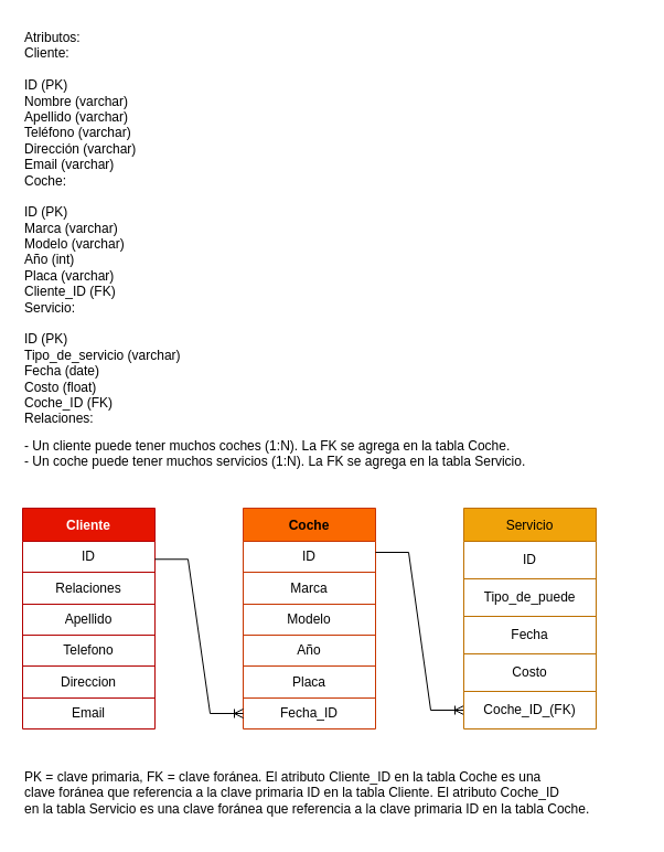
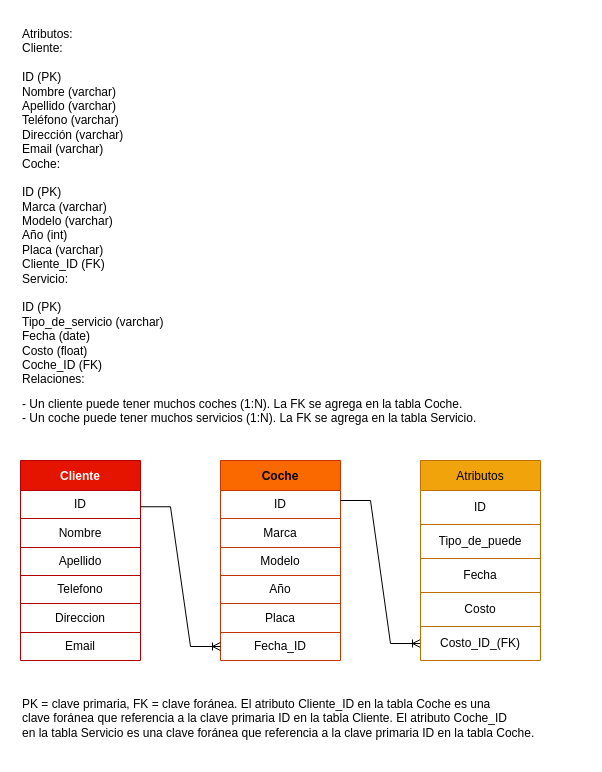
  <mxCell id="0" />
  <mxCell id="1" parent="0" />
  <mxCell id="2" value="Cliente" style="shape=table;startSize=30;container=1;collapsible=0;childLayout=tableLayout;fillColor=#e51400;fontColor=#ffffff;strokeColor=#B20000;fontStyle=1" vertex="1" parent="1"><mxGeometry x="20" y="460" width="120" height="200" as="geometry" /></mxCell>
  <mxCell id="3" value="" style="shape=tableRow;horizontal=0;startSize=0;swimlaneHead=0;swimlaneBody=0;top=0;left=0;bottom=0;right=0;collapsible=0;dropTarget=0;fillColor=none;points=[[0,0.5],[1,0.5]];portConstraint=eastwest;" vertex="1" parent="2"><mxGeometry y="30" width="120" height="28" as="geometry" /></mxCell>
  <mxCell id="4" value="ID" style="shape=partialRectangle;html=1;whiteSpace=wrap;connectable=0;overflow=hidden;fillColor=none;top=0;left=0;bottom=0;right=0;pointerEvents=1;" vertex="1" parent="3"><mxGeometry width="120" height="28" as="geometry"><mxRectangle width="120" height="28" as="alternateBounds" /></mxGeometry></mxCell>
  <mxCell id="5" value="" style="shape=tableRow;horizontal=0;startSize=0;swimlaneHead=0;swimlaneBody=0;top=0;left=0;bottom=0;right=0;collapsible=0;dropTarget=0;fillColor=none;points=[[0,0.5],[1,0.5]];portConstraint=eastwest;" vertex="1" parent="2"><mxGeometry y="58" width="120" height="29" as="geometry" /></mxCell>
- <mxCell id="6" value="Relaciones" style="shape=partialRectangle;html=1;whiteSpace=wrap;connectable=0;overflow=hidden;fillColor=none;top=0;left=0;bottom=0;right=0;pointerEvents=1;" vertex="1" parent="5"><mxGeometry width="120" height="29" as="geometry"><mxRectangle width="120" height="29" as="alternateBounds" /></mxGeometry></mxCell>
+ <mxCell id="6" value="Nombre" style="shape=partialRectangle;html=1;whiteSpace=wrap;connectable=0;overflow=hidden;fillColor=none;top=0;left=0;bottom=0;right=0;pointerEvents=1;" vertex="1" parent="5"><mxGeometry width="120" height="29" as="geometry"><mxRectangle width="120" height="29" as="alternateBounds" /></mxGeometry></mxCell>
  <mxCell id="7" value="" style="shape=tableRow;horizontal=0;startSize=0;swimlaneHead=0;swimlaneBody=0;top=0;left=0;bottom=0;right=0;collapsible=0;dropTarget=0;fillColor=none;points=[[0,0.5],[1,0.5]];portConstraint=eastwest;" vertex="1" parent="2"><mxGeometry y="87" width="120" height="28" as="geometry" /></mxCell>
  <mxCell id="8" value="Apellido" style="shape=partialRectangle;html=1;whiteSpace=wrap;connectable=0;overflow=hidden;fillColor=none;top=0;left=0;bottom=0;right=0;pointerEvents=1;" vertex="1" parent="7"><mxGeometry width="120" height="28" as="geometry"><mxRectangle width="120" height="28" as="alternateBounds" /></mxGeometry></mxCell>
  <mxCell id="9" value="" style="shape=tableRow;horizontal=0;startSize=0;swimlaneHead=0;swimlaneBody=0;top=0;left=0;bottom=0;right=0;collapsible=0;dropTarget=0;fillColor=none;points=[[0,0.5],[1,0.5]];portConstraint=eastwest;" vertex="1" parent="2"><mxGeometry y="115" width="120" height="28" as="geometry" /></mxCell>
  <mxCell id="10" value="Telefono" style="shape=partialRectangle;html=1;whiteSpace=wrap;connectable=0;overflow=hidden;fillColor=none;top=0;left=0;bottom=0;right=0;pointerEvents=1;" vertex="1" parent="9"><mxGeometry width="120" height="28" as="geometry"><mxRectangle width="120" height="28" as="alternateBounds" /></mxGeometry></mxCell>
  <mxCell id="11" value="" style="shape=tableRow;horizontal=0;startSize=0;swimlaneHead=0;swimlaneBody=0;top=0;left=0;bottom=0;right=0;collapsible=0;dropTarget=0;fillColor=none;points=[[0,0.5],[1,0.5]];portConstraint=eastwest;" vertex="1" parent="2"><mxGeometry y="143" width="120" height="29" as="geometry" /></mxCell>
  <mxCell id="12" value="Direccion" style="shape=partialRectangle;html=1;whiteSpace=wrap;connectable=0;overflow=hidden;fillColor=none;top=0;left=0;bottom=0;right=0;pointerEvents=1;" vertex="1" parent="11"><mxGeometry width="120" height="29" as="geometry"><mxRectangle width="120" height="29" as="alternateBounds" /></mxGeometry></mxCell>
  <mxCell id="13" value="" style="shape=tableRow;horizontal=0;startSize=0;swimlaneHead=0;swimlaneBody=0;top=0;left=0;bottom=0;right=0;collapsible=0;dropTarget=0;fillColor=none;points=[[0,0.5],[1,0.5]];portConstraint=eastwest;" vertex="1" parent="2"><mxGeometry y="172" width="120" height="28" as="geometry" /></mxCell>
  <mxCell id="14" value="Email" style="shape=partialRectangle;html=1;whiteSpace=wrap;connectable=0;overflow=hidden;fillColor=none;top=0;left=0;bottom=0;right=0;pointerEvents=1;" vertex="1" parent="13"><mxGeometry width="120" height="28" as="geometry"><mxRectangle width="120" height="28" as="alternateBounds" /></mxGeometry></mxCell>
  <mxCell id="15" value="Coche" style="shape=table;startSize=30;container=1;collapsible=0;childLayout=tableLayout;fillColor=#fa6800;fontColor=#000000;strokeColor=#C73500;fontStyle=1" vertex="1" parent="1"><mxGeometry x="220" y="460" width="120" height="200" as="geometry" /></mxCell>
  <mxCell id="16" value="" style="shape=tableRow;horizontal=0;startSize=0;swimlaneHead=0;swimlaneBody=0;top=0;left=0;bottom=0;right=0;collapsible=0;dropTarget=0;fillColor=none;points=[[0,0.5],[1,0.5]];portConstraint=eastwest;" vertex="1" parent="15"><mxGeometry y="30" width="120" height="28" as="geometry" /></mxCell>
  <mxCell id="17" value="ID" style="shape=partialRectangle;html=1;whiteSpace=wrap;connectable=0;overflow=hidden;fillColor=none;top=0;left=0;bottom=0;right=0;pointerEvents=1;" vertex="1" parent="16"><mxGeometry width="120" height="28" as="geometry"><mxRectangle width="120" height="28" as="alternateBounds" /></mxGeometry></mxCell>
  <mxCell id="18" value="" style="shape=tableRow;horizontal=0;startSize=0;swimlaneHead=0;swimlaneBody=0;top=0;left=0;bottom=0;right=0;collapsible=0;dropTarget=0;fillColor=none;points=[[0,0.5],[1,0.5]];portConstraint=eastwest;" vertex="1" parent="15"><mxGeometry y="58" width="120" height="29" as="geometry" /></mxCell>
  <mxCell id="19" value="Marca" style="shape=partialRectangle;html=1;whiteSpace=wrap;connectable=0;overflow=hidden;fillColor=none;top=0;left=0;bottom=0;right=0;pointerEvents=1;" vertex="1" parent="18"><mxGeometry width="120" height="29" as="geometry"><mxRectangle width="120" height="29" as="alternateBounds" /></mxGeometry></mxCell>
  <mxCell id="20" value="" style="shape=tableRow;horizontal=0;startSize=0;swimlaneHead=0;swimlaneBody=0;top=0;left=0;bottom=0;right=0;collapsible=0;dropTarget=0;fillColor=none;points=[[0,0.5],[1,0.5]];portConstraint=eastwest;" vertex="1" parent="15"><mxGeometry y="87" width="120" height="28" as="geometry" /></mxCell>
  <mxCell id="21" value="Modelo" style="shape=partialRectangle;html=1;whiteSpace=wrap;connectable=0;overflow=hidden;fillColor=none;top=0;left=0;bottom=0;right=0;pointerEvents=1;" vertex="1" parent="20"><mxGeometry width="120" height="28" as="geometry"><mxRectangle width="120" height="28" as="alternateBounds" /></mxGeometry></mxCell>
  <mxCell id="22" value="" style="shape=tableRow;horizontal=0;startSize=0;swimlaneHead=0;swimlaneBody=0;top=0;left=0;bottom=0;right=0;collapsible=0;dropTarget=0;fillColor=none;points=[[0,0.5],[1,0.5]];portConstraint=eastwest;" vertex="1" parent="15"><mxGeometry y="115" width="120" height="28" as="geometry" /></mxCell>
  <mxCell id="23" value="Año" style="shape=partialRectangle;html=1;whiteSpace=wrap;connectable=0;overflow=hidden;fillColor=none;top=0;left=0;bottom=0;right=0;pointerEvents=1;" vertex="1" parent="22"><mxGeometry width="120" height="28" as="geometry"><mxRectangle width="120" height="28" as="alternateBounds" /></mxGeometry></mxCell>
  <mxCell id="24" value="" style="shape=tableRow;horizontal=0;startSize=0;swimlaneHead=0;swimlaneBody=0;top=0;left=0;bottom=0;right=0;collapsible=0;dropTarget=0;fillColor=none;points=[[0,0.5],[1,0.5]];portConstraint=eastwest;" vertex="1" parent="15"><mxGeometry y="143" width="120" height="29" as="geometry" /></mxCell>
  <mxCell id="25" value="Placa" style="shape=partialRectangle;html=1;whiteSpace=wrap;connectable=0;overflow=hidden;fillColor=none;top=0;left=0;bottom=0;right=0;pointerEvents=1;" vertex="1" parent="24"><mxGeometry width="120" height="29" as="geometry"><mxRectangle width="120" height="29" as="alternateBounds" /></mxGeometry></mxCell>
  <mxCell id="26" value="" style="shape=tableRow;horizontal=0;startSize=0;swimlaneHead=0;swimlaneBody=0;top=0;left=0;bottom=0;right=0;collapsible=0;dropTarget=0;fillColor=none;points=[[0,0.5],[1,0.5]];portConstraint=eastwest;" vertex="1" parent="15"><mxGeometry y="172" width="120" height="28" as="geometry" /></mxCell>
  <mxCell id="27" value="Fecha_ID" style="shape=partialRectangle;html=1;whiteSpace=wrap;connectable=0;overflow=hidden;fillColor=none;top=0;left=0;bottom=0;right=0;pointerEvents=1;" vertex="1" parent="26"><mxGeometry width="120" height="28" as="geometry"><mxRectangle width="120" height="28" as="alternateBounds" /></mxGeometry></mxCell>
  <mxCell id="28" value="Atributos:&lt;br&gt;Cliente:&lt;br&gt;&lt;br&gt;ID (PK)&lt;br&gt;Nombre (varchar)&lt;br&gt;Apellido (varchar)&lt;br&gt;Teléfono (varchar)&lt;br&gt;Dirección (varchar)&lt;br&gt;Email (varchar)&lt;br&gt;Coche:&lt;br&gt;&lt;br&gt;ID (PK)&lt;br&gt;Marca (varchar)&lt;br&gt;Modelo (varchar)&lt;br&gt;Año (int)&lt;br&gt;Placa (varchar)&lt;br&gt;Cliente_ID (FK)&lt;br&gt;Servicio:&lt;br&gt;&lt;br&gt;ID (PK)&lt;br&gt;Tipo_de_servicio (varchar)&lt;br&gt;Fecha (date)&lt;br&gt;Costo (float)&lt;br&gt;Coche_ID (FK)&lt;br&gt;Relaciones:" style="text;whiteSpace=wrap;html=1;" vertex="1" parent="1"><mxGeometry x="20" y="20" width="160" height="380" as="geometry" /></mxCell>
  <mxCell id="29" value="- Un cliente puede tener muchos coches (1:N). La FK se agrega en la tabla Coche.&lt;br&gt;- Un coche puede tener muchos servicios (1:N). La FK se agrega en la tabla Servicio." style="text;whiteSpace=wrap;html=1;" vertex="1" parent="1"><mxGeometry x="20" y="390" width="480" height="50" as="geometry" /></mxCell>
  <mxCell id="30" value="PK = clave primaria, FK = clave foránea. El atributo Cliente_ID en la tabla Coche es una &#10;clave foránea que referencia a la clave primaria ID en la tabla Cliente. El atributo Coche_ID &#10;en la tabla Servicio es una clave foránea que referencia a la clave primaria ID en la tabla Coche." style="text;whiteSpace=wrap;html=1;" vertex="1" parent="1"><mxGeometry x="20" y="690" width="560" height="60" as="geometry" /></mxCell>
  <mxCell id="31" value="" style="edgeStyle=entityRelationEdgeStyle;fontSize=12;html=1;endArrow=ERoneToMany;rounded=0;entryX=0;entryY=0.5;entryDx=0;entryDy=0;" edge="1" parent="1" target="41"><mxGeometry width="100" height="100" relative="1" as="geometry"><mxPoint x="340" y="500" as="sourcePoint" /><mxPoint x="420" y="607.5" as="targetPoint" /></mxGeometry></mxCell>
- <mxCell id="32" value="Servicio" style="shape=table;startSize=30;container=1;collapsible=0;childLayout=tableLayout;fillColor=#f0a30a;fontColor=#000000;strokeColor=#BD7000;" vertex="1" parent="1"><mxGeometry x="420" y="460" width="120" height="200" as="geometry" /></mxCell>
+ <mxCell id="32" value="Atributos" style="shape=table;startSize=30;container=1;collapsible=0;childLayout=tableLayout;fillColor=#f0a30a;fontColor=#000000;strokeColor=#BD7000;" vertex="1" parent="1"><mxGeometry x="420" y="460" width="120" height="200" as="geometry" /></mxCell>
  <mxCell id="33" value="" style="shape=tableRow;horizontal=0;startSize=0;swimlaneHead=0;swimlaneBody=0;top=0;left=0;bottom=0;right=0;collapsible=0;dropTarget=0;fillColor=none;points=[[0,0.5],[1,0.5]];portConstraint=eastwest;" vertex="1" parent="32"><mxGeometry y="30" width="120" height="34" as="geometry" /></mxCell>
  <mxCell id="34" value="ID" style="shape=partialRectangle;html=1;whiteSpace=wrap;connectable=0;overflow=hidden;fillColor=none;top=0;left=0;bottom=0;right=0;pointerEvents=1;" vertex="1" parent="33"><mxGeometry width="120" height="34" as="geometry"><mxRectangle width="120" height="34" as="alternateBounds" /></mxGeometry></mxCell>
  <mxCell id="35" value="" style="shape=tableRow;horizontal=0;startSize=0;swimlaneHead=0;swimlaneBody=0;top=0;left=0;bottom=0;right=0;collapsible=0;dropTarget=0;fillColor=none;points=[[0,0.5],[1,0.5]];portConstraint=eastwest;" vertex="1" parent="32"><mxGeometry y="64" width="120" height="34" as="geometry" /></mxCell>
  <mxCell id="36" value="Tipo_de_puede" style="shape=partialRectangle;html=1;whiteSpace=wrap;connectable=0;overflow=hidden;fillColor=none;top=0;left=0;bottom=0;right=0;pointerEvents=1;" vertex="1" parent="35"><mxGeometry width="120" height="34" as="geometry"><mxRectangle width="120" height="34" as="alternateBounds" /></mxGeometry></mxCell>
  <mxCell id="37" value="" style="shape=tableRow;horizontal=0;startSize=0;swimlaneHead=0;swimlaneBody=0;top=0;left=0;bottom=0;right=0;collapsible=0;dropTarget=0;fillColor=none;points=[[0,0.5],[1,0.5]];portConstraint=eastwest;" vertex="1" parent="32"><mxGeometry y="98" width="120" height="34" as="geometry" /></mxCell>
  <mxCell id="38" value="Fecha" style="shape=partialRectangle;html=1;whiteSpace=wrap;connectable=0;overflow=hidden;fillColor=none;top=0;left=0;bottom=0;right=0;pointerEvents=1;" vertex="1" parent="37"><mxGeometry width="120" height="34" as="geometry"><mxRectangle width="120" height="34" as="alternateBounds" /></mxGeometry></mxCell>
  <mxCell id="39" value="" style="shape=tableRow;horizontal=0;startSize=0;swimlaneHead=0;swimlaneBody=0;top=0;left=0;bottom=0;right=0;collapsible=0;dropTarget=0;fillColor=none;points=[[0,0.5],[1,0.5]];portConstraint=eastwest;" vertex="1" parent="32"><mxGeometry y="132" width="120" height="34" as="geometry" /></mxCell>
  <mxCell id="40" value="Costo" style="shape=partialRectangle;html=1;whiteSpace=wrap;connectable=0;overflow=hidden;fillColor=none;top=0;left=0;bottom=0;right=0;pointerEvents=1;" vertex="1" parent="39"><mxGeometry width="120" height="34" as="geometry"><mxRectangle width="120" height="34" as="alternateBounds" /></mxGeometry></mxCell>
  <mxCell id="41" value="" style="shape=tableRow;horizontal=0;startSize=0;swimlaneHead=0;swimlaneBody=0;top=0;left=0;bottom=0;right=0;collapsible=0;dropTarget=0;fillColor=none;points=[[0,0.5],[1,0.5]];portConstraint=eastwest;" vertex="1" parent="32"><mxGeometry y="166" width="120" height="34" as="geometry" /></mxCell>
- <mxCell id="42" value="Coche_ID_(FK)" style="shape=partialRectangle;html=1;whiteSpace=wrap;connectable=0;overflow=hidden;fillColor=none;top=0;left=0;bottom=0;right=0;pointerEvents=1;" vertex="1" parent="41"><mxGeometry width="120" height="34" as="geometry"><mxRectangle width="120" height="34" as="alternateBounds" /></mxGeometry></mxCell>
+ <mxCell id="42" value="Costo_ID_(FK)" style="shape=partialRectangle;html=1;whiteSpace=wrap;connectable=0;overflow=hidden;fillColor=none;top=0;left=0;bottom=0;right=0;pointerEvents=1;" vertex="1" parent="41"><mxGeometry width="120" height="34" as="geometry"><mxRectangle width="120" height="34" as="alternateBounds" /></mxGeometry></mxCell>
  <mxCell id="43" value="" style="edgeStyle=entityRelationEdgeStyle;fontSize=12;html=1;endArrow=ERoneToMany;rounded=0;entryX=0;entryY=0.5;entryDx=0;entryDy=0;" edge="1" parent="1" target="26"><mxGeometry width="100" height="100" relative="1" as="geometry"><mxPoint x="140" y="506.25" as="sourcePoint" /><mxPoint x="220" y="613.75" as="targetPoint" /></mxGeometry></mxCell>
